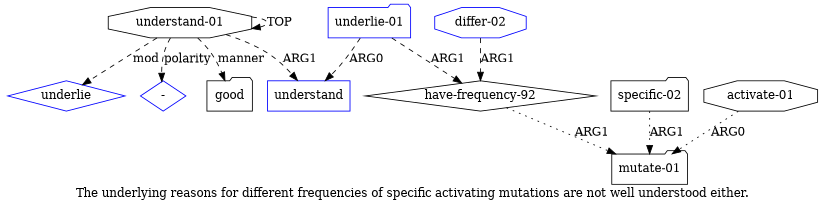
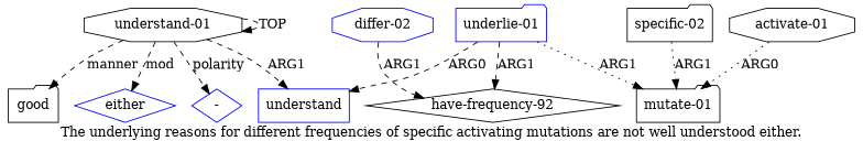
  digraph {
    label="The underlying reasons for different frequencies of specific activating mutations are not well understood either."
    node [color=black shape=folder]
    edge [color=black gold_label=ARG1 style=dashed test_label=ARG1]
    n1 [color=blue gold_ind=-1 gold_label="-" label="-" shape=diamond test_ind=-1 test_label="-"]
    n2 [color=blue gold_ind=1 gold_label=reason label=understand shape=box test_ind=1 test_label=reason]
    n3 [gold_ind=0 gold_label="understand-01" label="understand-01" shape=octagon test_ind=0 test_label="understand-01"]
    n4 [gold_ind=9 gold_label=good label=good test_ind=9 test_label=good]
-   n5 [color=blue gold_ind=8 gold_label=either label=underlie shape=diamond test_ind=8 test_label=either]
+   n5 [color=blue gold_ind=8 gold_label=either label=either shape=diamond test_ind=8 test_label=either]
    n6 [gold_ind=3 gold_label="have-frequency-91" label="have-frequency-92" shape=diamond test_ind=3 test_label="have-frequency-91"]
    n7 [gold_ind=4 gold_label="mutate-01" label="mutate-01" test_ind=4 test_label="mutate-01"]
    n8 [color=blue gold_ind=2 gold_label="underlie-01" label="underlie-01" test_ind=2 test_label="underlie-01"]
    n9 [gold_ind=5 gold_label="specific-02" label="specific-02" test_ind=5 test_label="specific-02"]
    n10 [color=blue gold_ind=7 gold_label="differ-02" label="differ-02" shape=octagon test_ind=7 test_label="differ-02"]
    n11 [gold_ind=6 gold_label="activate-01" label="activate-01" shape=octagon test_ind=6 test_label="activate-01"]
    n3 -> n1 [gold_label=polarity label=polarity test_label=polarity]
    n3 -> n2 [label=ARG1]
    n3 -> n3 [gold_label=TOP label=TOP test_label=TOP]
    n3 -> n4 [gold_label=manner label=manner test_label=manner]
    n3 -> n5 [gold_label=mod label=mod test_label=mod]
-   n6 -> n7 [label=ARG1 style=dotted]
+   n8 -> n7 [label=ARG1 style=dotted]
    n8 -> n2 [gold_label=ARG0 label=ARG0 test_label=ARG0]
    n8 -> n6 [label=ARG1]
    n9 -> n7 [label=ARG1 style=dotted]
    n10 -> n6 [label=ARG1]
    n11 -> n7 [gold_label=ARG0 label=ARG0 style=dotted test_label=ARG0]
  }
